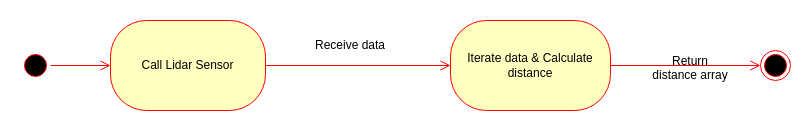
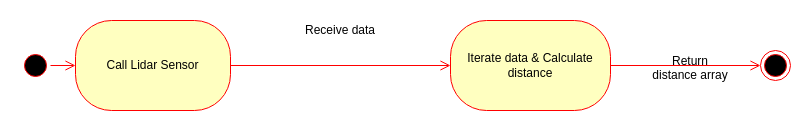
  <mxCell id="0" />
  <mxCell id="1" parent="0" />
  <mxCell id="2" value="" style="ellipse;html=1;shape=startState;fillColor=#000000;strokeColor=#ff0000;" parent="1" vertex="1"><mxGeometry x="20" y="50" width="30" height="30" as="geometry" /></mxCell>
  <mxCell id="3" value="" style="edgeStyle=orthogonalEdgeStyle;html=1;verticalAlign=bottom;endArrow=open;endSize=8;strokeColor=#ff0000;rounded=0;entryX=0;entryY=0.5;entryDx=0;entryDy=0;exitX=1;exitY=0.5;exitDx=0;exitDy=0;" parent="1" source="2" target="4" edge="1"><mxGeometry relative="1" as="geometry"><mxPoint x="197.5" y="60" as="targetPoint" /></mxGeometry></mxCell>
- <mxCell id="4" value="Call Lidar Sensor " style="rounded=1;whiteSpace=wrap;html=1;arcSize=40;fontColor=#000000;fillColor=#ffffc0;strokeColor=#ff0000;" parent="1" vertex="1"><mxGeometry x="110" y="20" width="155" height="90" as="geometry" /></mxCell>
+ <mxCell id="4" value="Call Lidar Sensor " style="rounded=1;whiteSpace=wrap;html=1;arcSize=40;fontColor=#000000;fillColor=#ffffc0;strokeColor=#ff0000;" parent="1" vertex="1"><mxGeometry x="75" y="20" width="155" height="90" as="geometry" /></mxCell>
  <mxCell id="5" value="" style="edgeStyle=orthogonalEdgeStyle;html=1;verticalAlign=bottom;endArrow=open;endSize=8;strokeColor=#ff0000;rounded=0;entryX=0;entryY=0.5;entryDx=0;entryDy=0;exitX=1;exitY=0.5;exitDx=0;exitDy=0;" parent="1" source="4" target="6" edge="1"><mxGeometry relative="1" as="geometry"><mxPoint x="200.5" y="220" as="targetPoint" /></mxGeometry></mxCell>
  <mxCell id="6" value="Iterate data &amp;amp; Calculate distance" style="rounded=1;whiteSpace=wrap;html=1;arcSize=40;fontColor=#000000;fillColor=#ffffc0;strokeColor=#ff0000;" parent="1" vertex="1"><mxGeometry x="450" y="20" width="160" height="90" as="geometry" /></mxCell>
  <mxCell id="7" value="" style="edgeStyle=orthogonalEdgeStyle;html=1;verticalAlign=bottom;endArrow=open;endSize=8;strokeColor=#ff0000;rounded=0;entryX=0;entryY=0.5;entryDx=0;entryDy=0;exitX=1;exitY=0.5;exitDx=0;exitDy=0;" parent="1" source="6" target="9" edge="1"><mxGeometry relative="1" as="geometry"><mxPoint x="530" y="170" as="targetPoint" /></mxGeometry></mxCell>
- <mxCell id="8" value="&lt;div&gt;Receive data&lt;/div&gt;" style="text;html=1;strokeColor=none;fillColor=none;align=center;verticalAlign=middle;whiteSpace=wrap;rounded=0;" parent="1" vertex="1"><mxGeometry x="300" y="30" width="100" height="30" as="geometry" /></mxCell>
+ <mxCell id="8" value="&lt;div&gt;Receive data&lt;/div&gt;" style="text;html=1;strokeColor=none;fillColor=none;align=center;verticalAlign=middle;whiteSpace=wrap;rounded=0;" parent="1" vertex="1"><mxGeometry x="290" y="15" width="100" height="30" as="geometry" /></mxCell>
  <mxCell id="9" value="" style="ellipse;html=1;shape=endState;fillColor=#000000;strokeColor=#ff0000;" parent="1" vertex="1"><mxGeometry x="760" y="50" width="30" height="30" as="geometry" /></mxCell>
  <mxCell id="10" value="&lt;div&gt;Return distance array&lt;/div&gt;&lt;div&gt;&lt;br&gt;&lt;/div&gt;" style="text;html=1;strokeColor=none;fillColor=none;align=center;verticalAlign=middle;whiteSpace=wrap;rounded=0;" parent="1" vertex="1"><mxGeometry x="650" y="60" width="80" height="30" as="geometry" /></mxCell>
